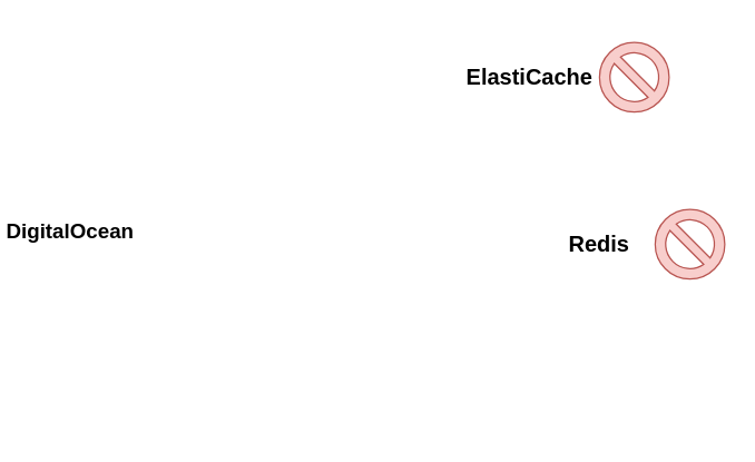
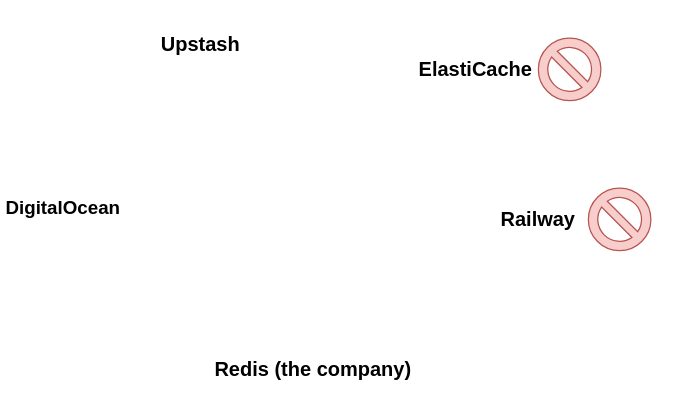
  <mxCell id="0" />
  <mxCell id="1" parent="0" />
+ <mxCell id="2" value="Upstash" style="text;html=1;align=center;verticalAlign=middle;whiteSpace=wrap;rounded=0;fontStyle=1;fontSize=16;" vertex="1" parent="1"><mxGeometry x="130" y="20" width="60" height="30" as="geometry" /></mxCell>
  <mxCell id="3" value="DigitalOcean" style="text;html=1;align=center;verticalAlign=middle;whiteSpace=wrap;rounded=0;fontStyle=1;fontSize=15;" vertex="1" parent="1"><mxGeometry x="20" y="150" width="60" height="30" as="geometry" /></mxCell>
  <mxCell id="4" value="ElastiCache" style="text;html=1;align=center;verticalAlign=middle;whiteSpace=wrap;rounded=0;fontStyle=1;fontSize=16;" vertex="1" parent="1"><mxGeometry x="350" y="40" width="60" height="30" as="geometry" /></mxCell>
- <mxCell id="5" value="Redis" style="text;html=1;align=center;verticalAlign=middle;whiteSpace=wrap;rounded=0;fontStyle=1;fontSize=16;" vertex="1" parent="1"><mxGeometry x="400" y="160" width="60" height="30" as="geometry" /></mxCell>
+ <mxCell id="5" value="Railway" style="text;html=1;align=center;verticalAlign=middle;whiteSpace=wrap;rounded=0;fontStyle=1;fontSize=16;" vertex="1" parent="1"><mxGeometry x="400" y="160" width="60" height="30" as="geometry" /></mxCell>
+ <mxCell id="6" value="Redis (the company)" style="text;html=1;align=center;verticalAlign=middle;whiteSpace=wrap;rounded=0;fontStyle=1;fontSize=16;" vertex="1" parent="1"><mxGeometry x="170" y="280" width="160" height="30" as="geometry" /></mxCell>
  <mxCell id="7" value="" style="verticalLabelPosition=bottom;verticalAlign=top;html=1;shape=mxgraph.basic.no_symbol;fillColor=#f8cecc;strokeColor=#b85450;fontSize=9;" vertex="1" parent="1"><mxGeometry x="430" y="30" width="50" height="50" as="geometry" /></mxCell>
  <mxCell id="8" value="" style="verticalLabelPosition=bottom;verticalAlign=top;html=1;shape=mxgraph.basic.no_symbol;fillColor=#f8cecc;strokeColor=#b85450;fontSize=9;" vertex="1" parent="1"><mxGeometry x="470" y="150" width="50" height="50" as="geometry" /></mxCell>
